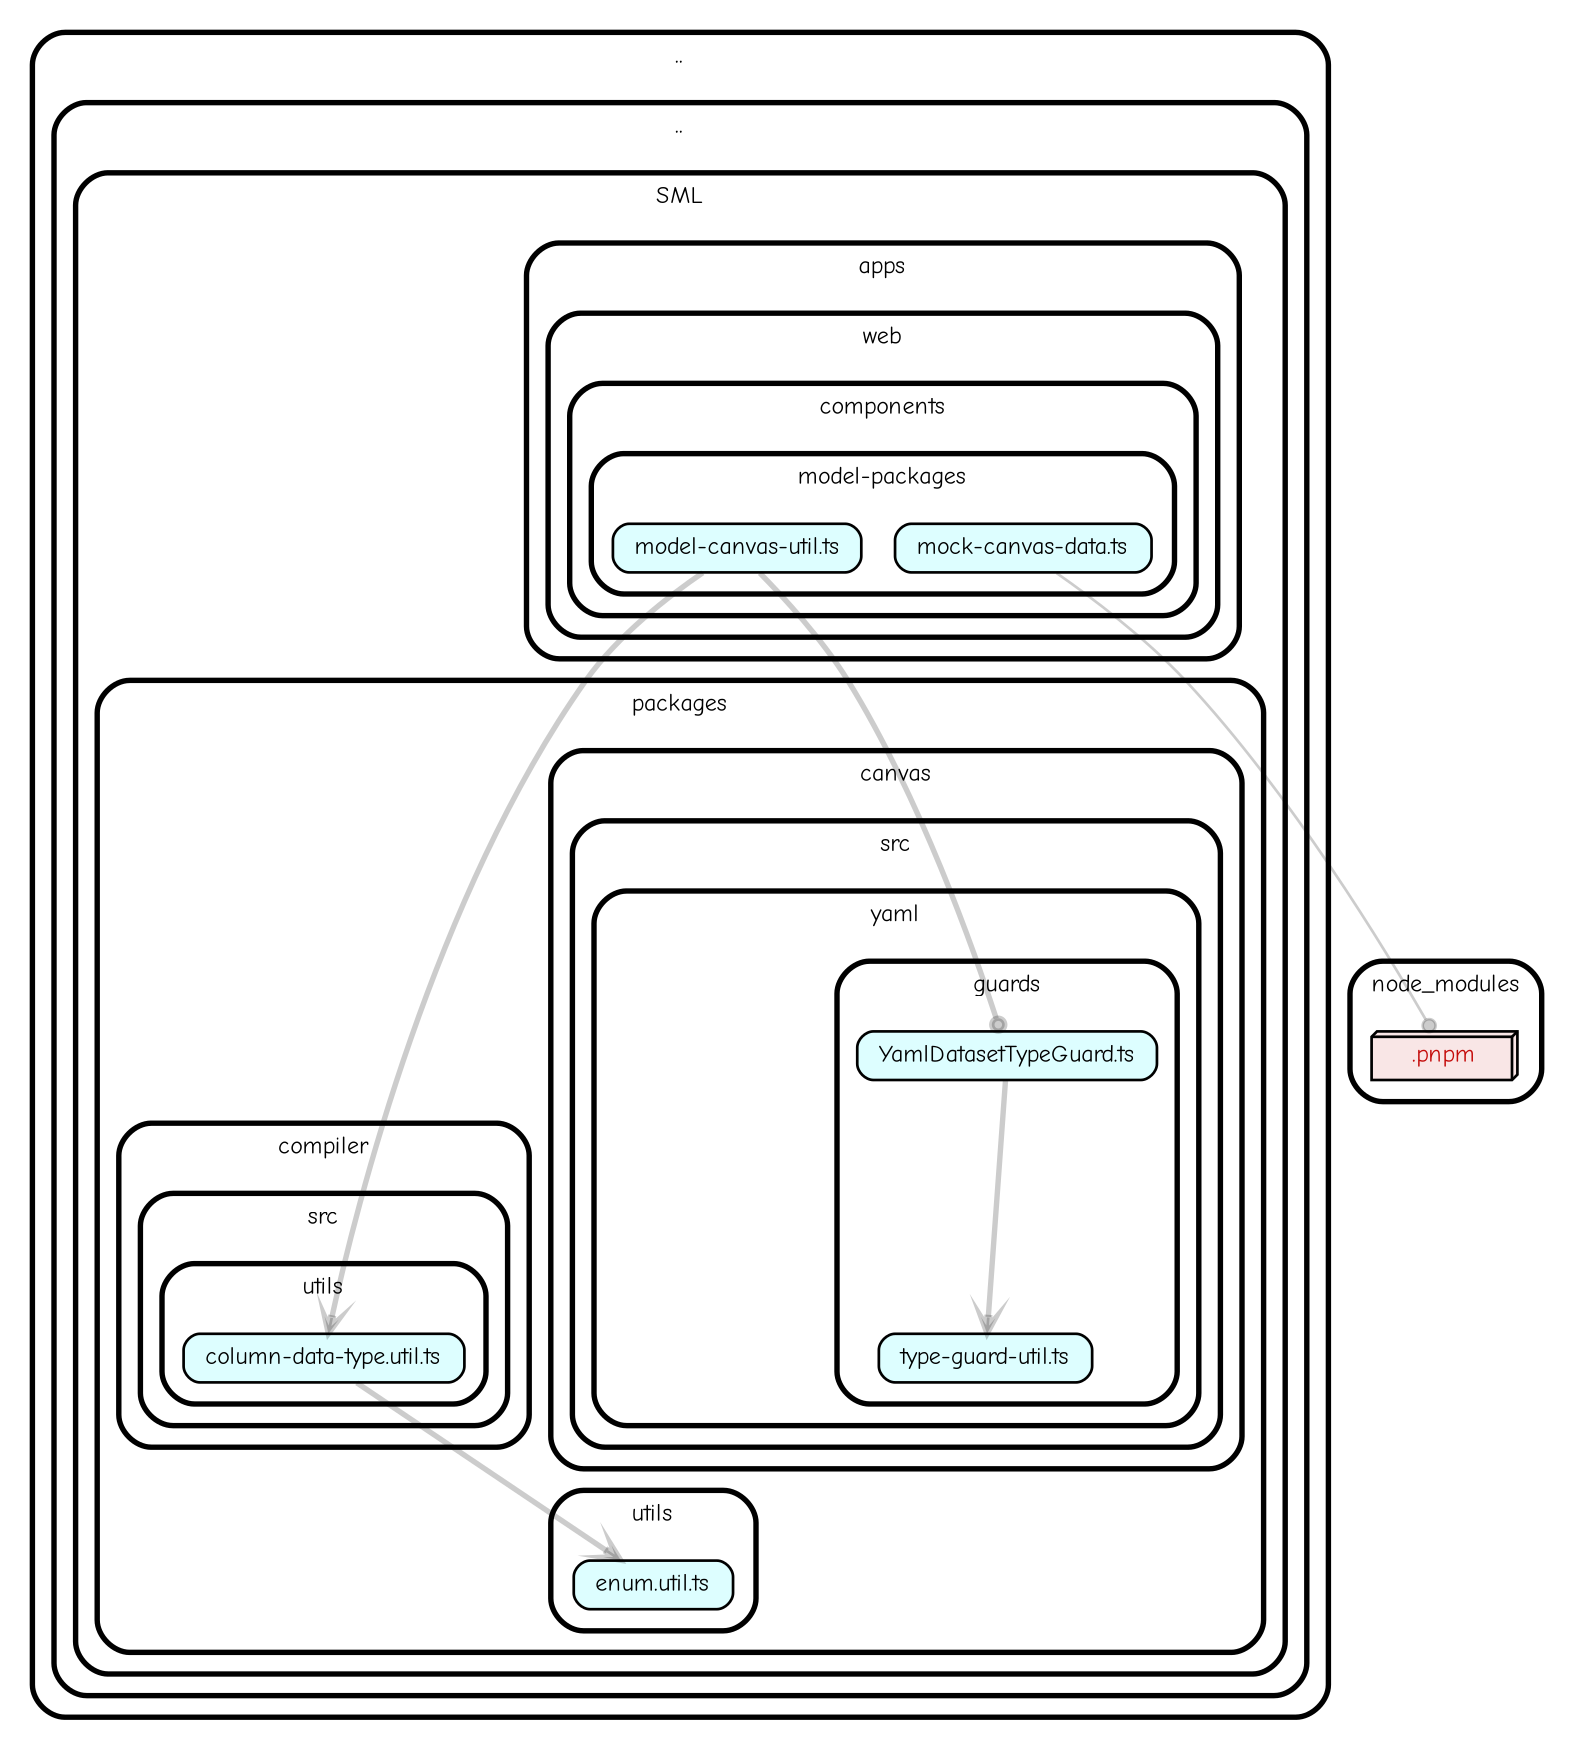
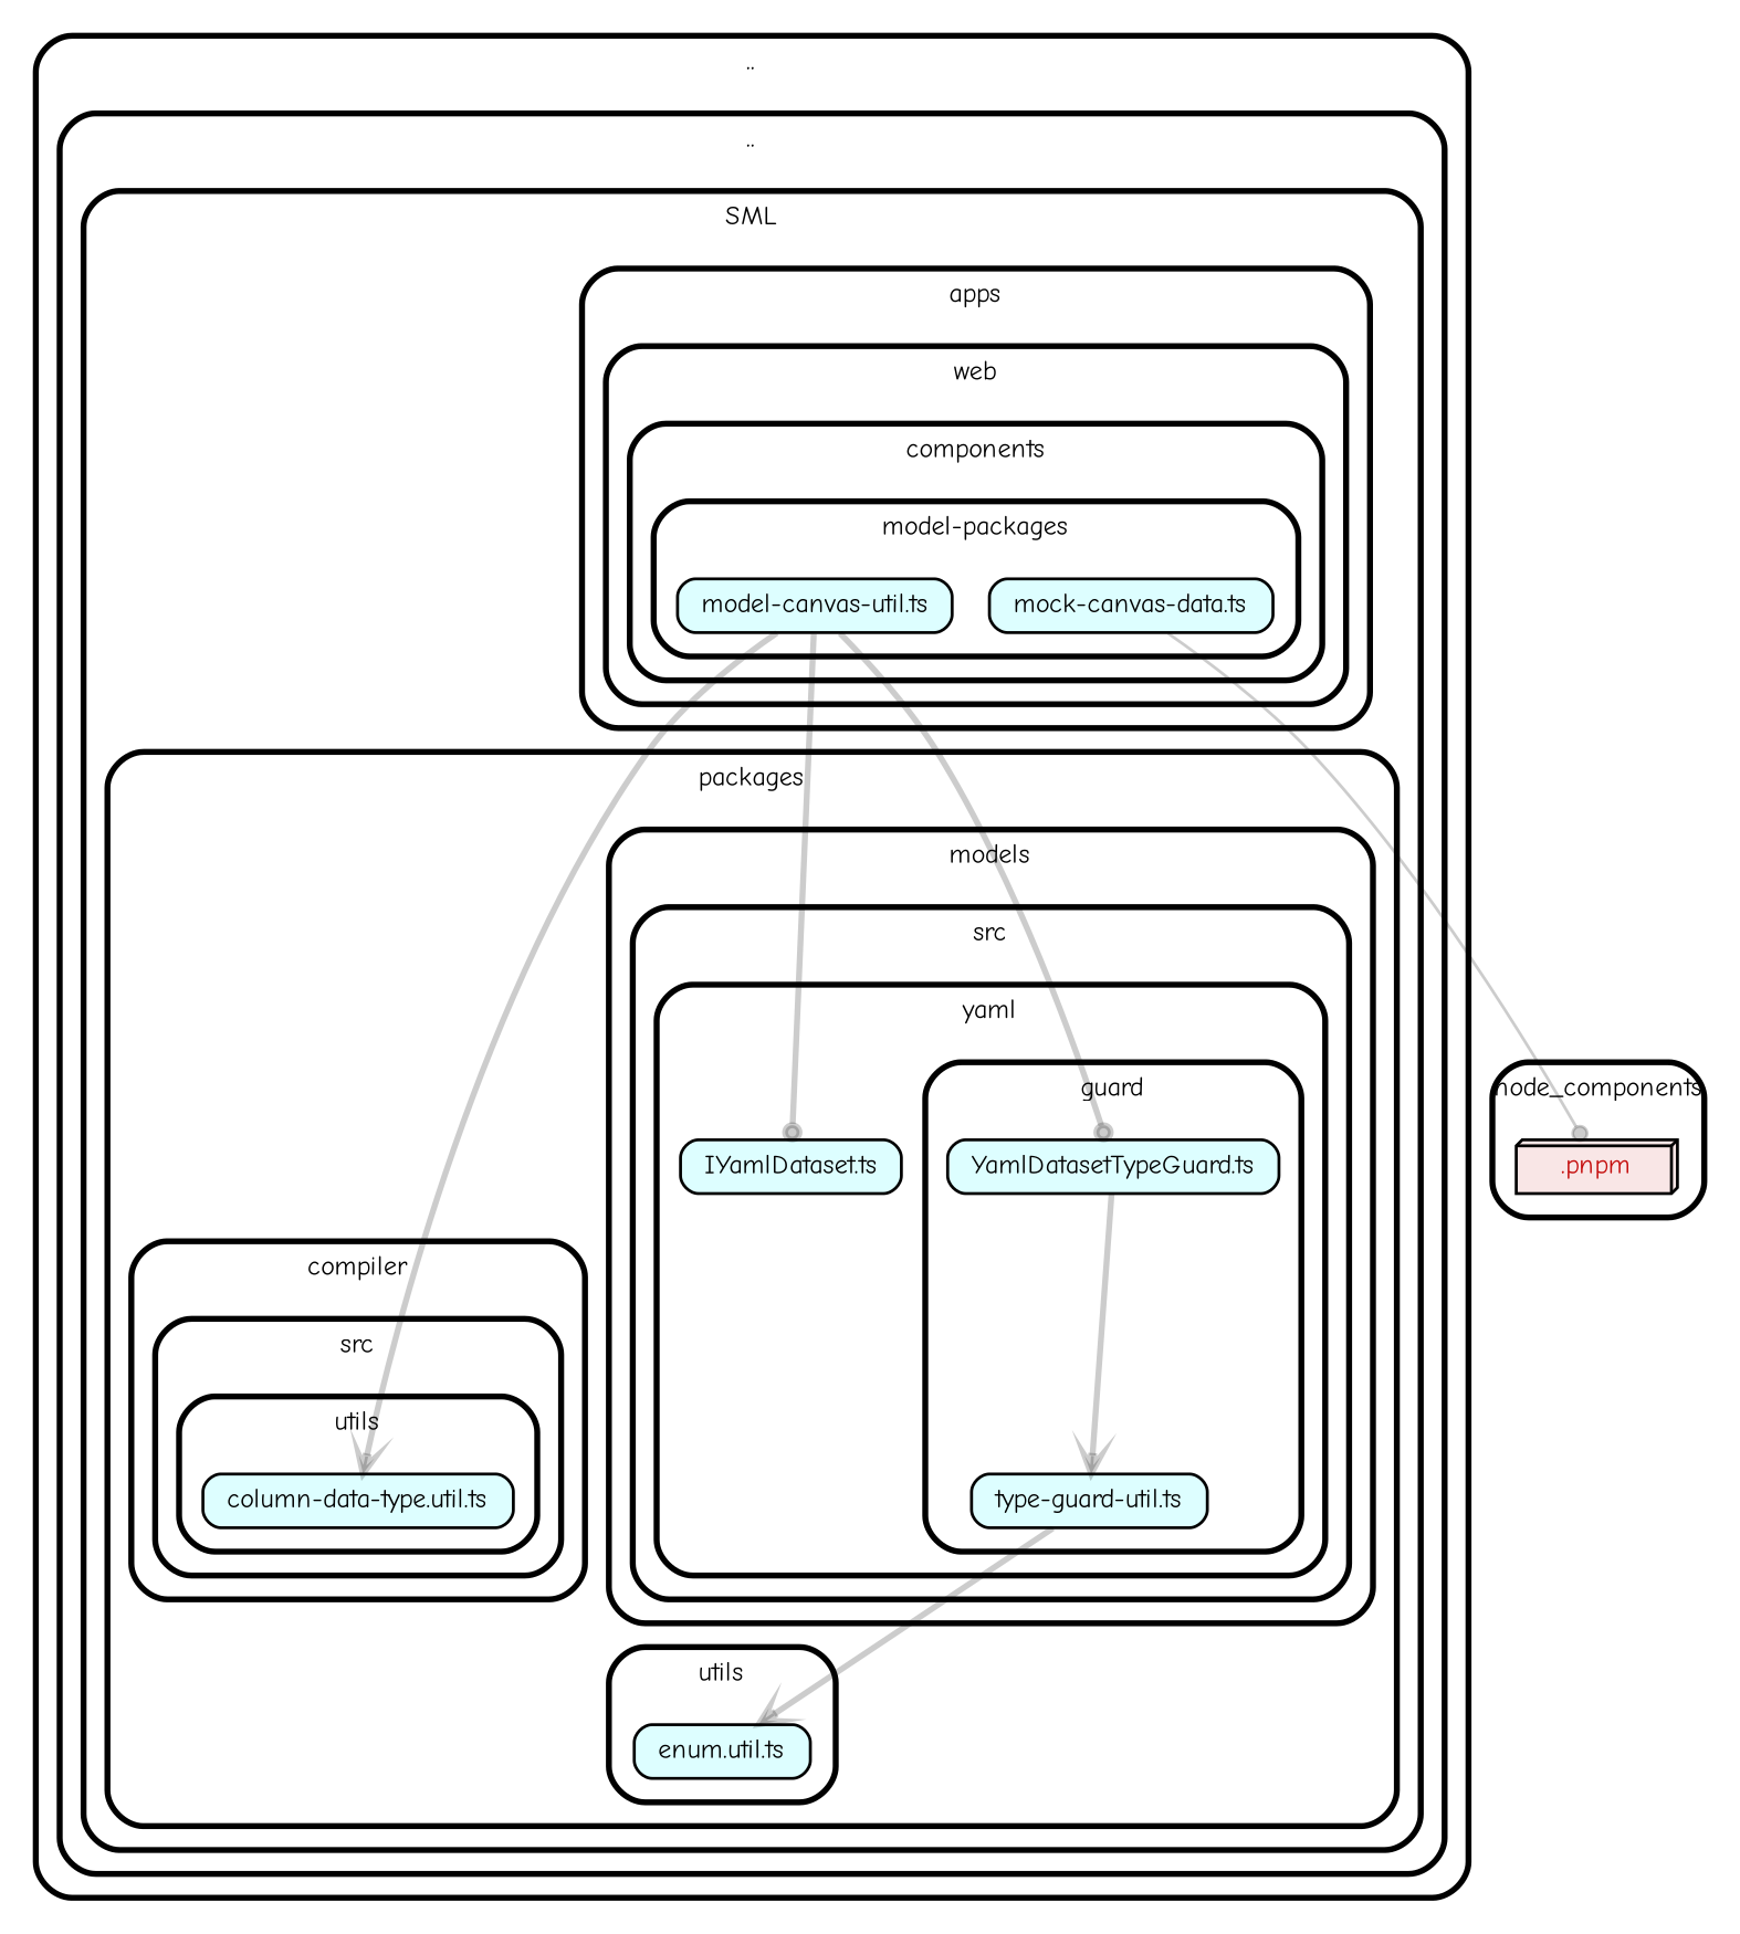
  strict digraph {
    compound=true
    fillcolor="#ffffff"
    fontname="Comic Neue"
    fontsize=9
    nodesep=0.16
    rankdir=TB
    ranksep=0.18
    splines=true
    style="rounded,bold,filled"
    node [color=black fillcolor="#ddfeff" fontcolor=black fontname="Comic Neue" fontsize=9 shape=box style="rounded, filled"]
    edge [arrowhead=dot arrowsize=0.6 color="#00000033" fontname="Comic Neue" fontsize=9 penwidth=2.0]
    n1 [height=0.2 label=<mock-canvas-data.ts>]
    n2 [height=0.2 label=<model-canvas-util.ts>]
    n3 [height=0.2 label=<column-data-type.util.ts>]
    n4 [height=0.2 label=<YamlDatasetTypeGuard.ts>]
    n5 [height=0.2 label=<type-guard-util.ts>]
+   n6 [height=0.2 label=<IYamlDataset.ts>]
    n7 [height=0.2 label=<enum.util.ts>]
    n8 [fillcolor="#c40b0a1a" fontcolor="#c40b0a" height=0.2 label=<.pnpm> shape=box3d]
    subgraph cluster_1 {
      label=".."
      subgraph cluster_2 {
        label=".."
        subgraph cluster_3 {
          label=SML
          subgraph cluster_4 {
            label=apps
            subgraph cluster_5 {
              label=web
              subgraph cluster_6 {
                label=components
                subgraph cluster_7 {
                  label="model-packages"
                  n1
                  n2
                }
              }
            }
          }
          subgraph cluster_8 {
            label=packages
            subgraph cluster_9 {
              label=compiler
              subgraph cluster_10 {
                label=src
                subgraph cluster_11 {
                  label=utils
                  n3
                }
              }
            }
            subgraph cluster_12 {
-             label=canvas
+             label=models
              subgraph cluster_13 {
                label=src
                subgraph cluster_14 {
                  label=yaml
+                 n6
                  subgraph cluster_15 {
-                   label=guards
+                   label=guard
                    n4
                    n5
                  }
                }
              }
            }
            subgraph cluster_16 {
              label=utils
              n7
            }
          }
        }
      }
    }
    subgraph cluster_17 {
-     label=node_modules
+     label=node_components
      n8
    }
    n1 -> n8 [penwidth=1.0]
    n2 -> n3 [arrowhead=vee]
    n2 -> n4
-   n3 -> n7 [arrowhead=vee]
+   n2 -> n6
+   n5 -> n7 [arrowhead=vee]
    n4 -> n5 [arrowhead=vee]
  }
